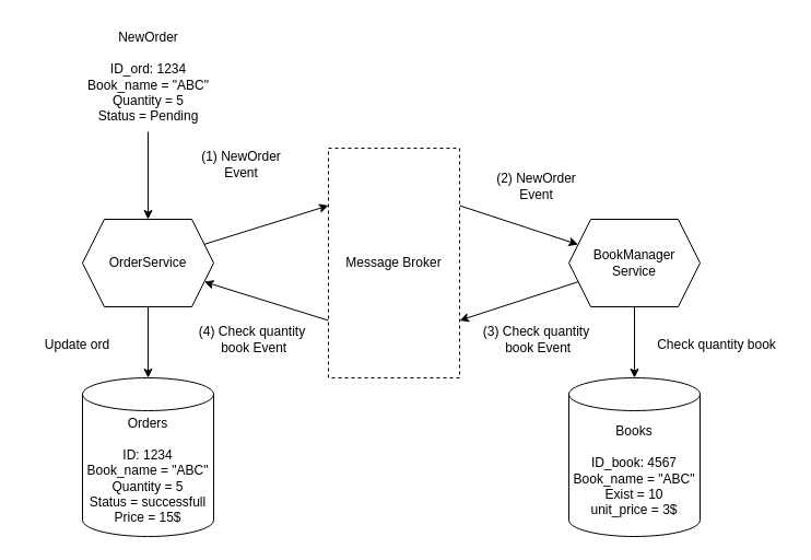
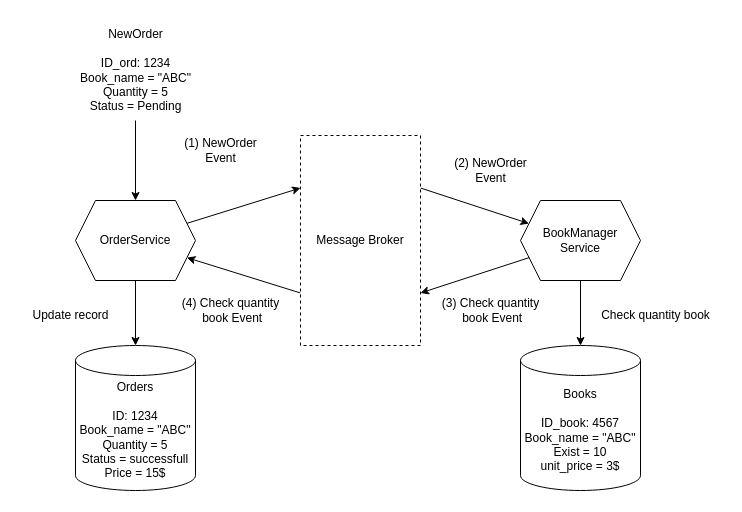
  <mxCell id="0" />
  <mxCell id="1" parent="0" />
  <mxCell id="2" style="edgeStyle=none;html=1;exitX=1;exitY=0.25;exitDx=0;exitDy=0;entryX=0;entryY=0.25;entryDx=0;entryDy=0;" edge="1" parent="1" source="4" target="7"><mxGeometry relative="1" as="geometry" /></mxCell>
  <mxCell id="3" style="edgeStyle=none;html=1;exitX=0.5;exitY=1;exitDx=0;exitDy=0;entryX=0.5;entryY=0;entryDx=0;entryDy=0;entryPerimeter=0;" edge="1" parent="1" source="4" target="15"><mxGeometry relative="1" as="geometry" /></mxCell>
  <mxCell id="4" value="OrderService" style="shape=hexagon;perimeter=hexagonPerimeter2;whiteSpace=wrap;html=1;fixedSize=1;" vertex="1" parent="1"><mxGeometry x="75" y="200" width="120" height="80" as="geometry" /></mxCell>
  <mxCell id="5" style="edgeStyle=none;html=1;exitX=1;exitY=0.25;exitDx=0;exitDy=0;" edge="1" parent="1" source="7" target="10"><mxGeometry relative="1" as="geometry" /></mxCell>
  <mxCell id="6" style="edgeStyle=none;html=1;exitX=0;exitY=0.75;exitDx=0;exitDy=0;entryX=1;entryY=0.75;entryDx=0;entryDy=0;" edge="1" parent="1" source="7" target="4"><mxGeometry relative="1" as="geometry" /></mxCell>
  <mxCell id="7" value="Message Broker" style="rounded=0;whiteSpace=wrap;html=1;dashed=1;" vertex="1" parent="1"><mxGeometry x="300" y="135" width="120" height="210" as="geometry" /></mxCell>
  <mxCell id="8" style="edgeStyle=none;html=1;exitX=0.5;exitY=1;exitDx=0;exitDy=0;entryX=0.5;entryY=0;entryDx=0;entryDy=0;entryPerimeter=0;" edge="1" parent="1" source="10" target="16"><mxGeometry relative="1" as="geometry" /></mxCell>
  <mxCell id="9" style="edgeStyle=none;html=1;exitX=0;exitY=0.75;exitDx=0;exitDy=0;entryX=1;entryY=0.75;entryDx=0;entryDy=0;" edge="1" parent="1" source="10" target="7"><mxGeometry relative="1" as="geometry" /></mxCell>
  <mxCell id="10" value="BookManager&lt;br&gt;Service" style="shape=hexagon;perimeter=hexagonPerimeter2;whiteSpace=wrap;html=1;fixedSize=1;" vertex="1" parent="1"><mxGeometry x="520" y="200" width="120" height="80" as="geometry" /></mxCell>
  <mxCell id="11" value="" style="endArrow=classic;html=1;entryX=0.5;entryY=0;entryDx=0;entryDy=0;" edge="1" parent="1" source="12" target="4"><mxGeometry width="50" height="50" relative="1" as="geometry"><mxPoint x="120" y="90" as="sourcePoint" /><mxPoint x="130" y="90" as="targetPoint" /></mxGeometry></mxCell>
  <mxCell id="12" value="NewOrder&lt;br&gt;&lt;br&gt;ID_ord: 1234&lt;br&gt;Book_name = &quot;ABC&quot;&lt;br&gt;Quantity = 5&lt;br&gt;Status = Pending" style="text;html=1;align=center;verticalAlign=middle;resizable=0;points=[];autosize=1;strokeColor=none;fillColor=none;" vertex="1" parent="1"><mxGeometry x="70" width="130" height="100" as="geometry" y="20" /></mxCell>
  <mxCell id="13" value="(1) NewOrder&lt;br&gt;Event" style="text;html=1;align=center;verticalAlign=middle;resizable=0;points=[];autosize=1;strokeColor=none;fillColor=none;" vertex="1" parent="1"><mxGeometry x="170" y="130" width="100" height="40" as="geometry" /></mxCell>
  <mxCell id="14" value="(2) NewOrder&lt;br&gt;Event" style="text;html=1;align=center;verticalAlign=middle;resizable=0;points=[];autosize=1;strokeColor=none;fillColor=none;" vertex="1" parent="1"><mxGeometry x="440" y="150" width="100" height="40" as="geometry" /></mxCell>
  <mxCell id="15" value="&lt;span style=&quot;&quot;&gt;Orders&lt;br&gt;&lt;/span&gt;&lt;br style=&quot;&quot;&gt;ID: 1234&lt;br style=&quot;&quot;&gt;&lt;span style=&quot;&quot;&gt;Book_name = &quot;ABC&quot;&lt;/span&gt;&lt;br style=&quot;&quot;&gt;&lt;span style=&quot;&quot;&gt;Quantity = 5&lt;/span&gt;&lt;br style=&quot;&quot;&gt;&lt;span style=&quot;&quot;&gt;Status = successfull&lt;br&gt;Price = 15$&lt;br&gt;&lt;/span&gt;" style="shape=cylinder3;whiteSpace=wrap;html=1;boundedLbl=1;backgroundOutline=1;size=15;" vertex="1" parent="1"><mxGeometry x="75" y="345" width="120" height="145" as="geometry" /></mxCell>
  <mxCell id="16" value="&lt;span style=&quot;&quot;&gt;Books&lt;br&gt;&lt;/span&gt;&lt;br style=&quot;&quot;&gt;ID_book: 4567&lt;br style=&quot;&quot;&gt;&lt;span style=&quot;&quot;&gt;Book_name = &quot;ABC&quot;&lt;/span&gt;&lt;br style=&quot;&quot;&gt;&lt;span style=&quot;&quot;&gt;Exist = 10&lt;/span&gt;&lt;br style=&quot;&quot;&gt;unit_price = 3$" style="shape=cylinder3;whiteSpace=wrap;html=1;boundedLbl=1;backgroundOutline=1;size=15;" vertex="1" parent="1"><mxGeometry x="520" y="345" width="120" height="145" as="geometry" /></mxCell>
  <mxCell id="17" value="Check quantity book" style="text;html=1;align=center;verticalAlign=middle;resizable=0;points=[];autosize=1;strokeColor=none;fillColor=none;" vertex="1" parent="1"><mxGeometry x="590" y="300" width="130" height="30" as="geometry" /></mxCell>
  <mxCell id="18" value="(3) Check quantity&lt;br&gt;&amp;nbsp;book Event" style="text;html=1;align=center;verticalAlign=middle;resizable=0;points=[];autosize=1;strokeColor=none;fillColor=none;" vertex="1" parent="1"><mxGeometry x="430" y="290" width="120" height="40" as="geometry" /></mxCell>
  <mxCell id="19" value="(4) Check quantity&lt;br&gt;&amp;nbsp;book Event" style="text;html=1;align=center;verticalAlign=middle;resizable=0;points=[];autosize=1;strokeColor=none;fillColor=none;" vertex="1" parent="1"><mxGeometry x="170" y="290" width="120" height="40" as="geometry" /></mxCell>
- <mxCell id="20" value="Update ord" style="text;html=1;align=center;verticalAlign=middle;resizable=0;points=[];autosize=1;strokeColor=none;fillColor=none;" vertex="1" parent="1"><mxGeometry x="20" y="300" width="100" height="30" as="geometry" /></mxCell>
+ <mxCell id="20" value="Update record" style="text;html=1;align=center;verticalAlign=middle;resizable=0;points=[];autosize=1;strokeColor=none;fillColor=none;" vertex="1" parent="1"><mxGeometry x="20" y="300" width="100" height="30" as="geometry" /></mxCell>
